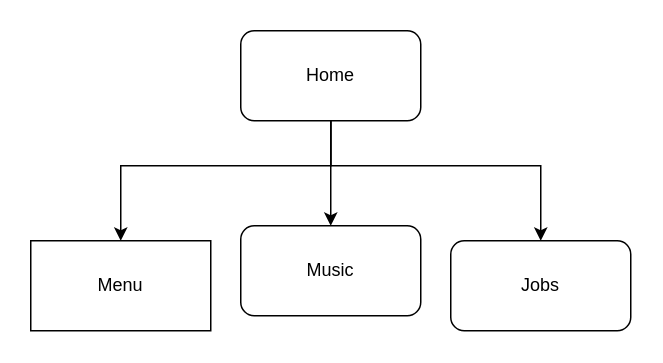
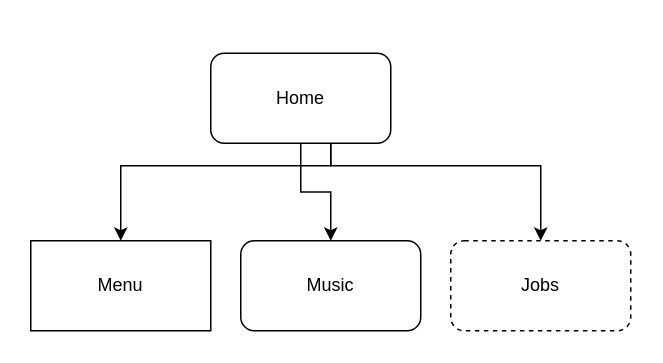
  <mxCell id="0" />
  <mxCell id="1" parent="0" />
  <mxCell id="2" value="" style="edgeStyle=orthogonalEdgeStyle;rounded=0;orthogonalLoop=1;jettySize=auto;html=1;" edge="1" parent="1" source="5" target="6"><mxGeometry relative="1" as="geometry"><Array as="points"><mxPoint x="220" y="110" /><mxPoint x="80" y="110" /></Array></mxGeometry></mxCell>
  <mxCell id="3" style="edgeStyle=orthogonalEdgeStyle;rounded=0;orthogonalLoop=1;jettySize=auto;html=1;entryX=0.5;entryY=0;entryDx=0;entryDy=0;" edge="1" parent="1" source="5" target="7"><mxGeometry relative="1" as="geometry" /></mxCell>
  <mxCell id="4" style="edgeStyle=orthogonalEdgeStyle;rounded=0;orthogonalLoop=1;jettySize=auto;html=1;entryX=0.5;entryY=0;entryDx=0;entryDy=0;" edge="1" parent="1" source="5" target="8"><mxGeometry relative="1" as="geometry"><Array as="points"><mxPoint x="220" y="110" /><mxPoint x="360" y="110" /></Array></mxGeometry></mxCell>
- <mxCell id="5" value="Home" style="rounded=1;whiteSpace=wrap;html=1;" vertex="1" parent="1"><mxGeometry x="160" y="20" width="120" height="60" as="geometry" /></mxCell>
+ <mxCell id="5" value="Home" style="rounded=1;whiteSpace=wrap;html=1;" vertex="1" parent="1"><mxGeometry x="140" y="35" width="120" height="60" as="geometry" /></mxCell>
  <mxCell id="6" value="Menu" style="whiteSpace=wrap;html=1;rounded=0;" vertex="1" parent="1"><mxGeometry x="20" y="160" width="120" height="60" as="geometry" /></mxCell>
- <mxCell id="7" value="Music" style="rounded=1;whiteSpace=wrap;html=1;" vertex="1" parent="1"><mxGeometry x="160" y="150" width="120" height="60" as="geometry" /></mxCell>
- <mxCell id="8" value="Jobs" style="rounded=1;whiteSpace=wrap;html=1;" vertex="1" parent="1"><mxGeometry x="300" y="160" width="120" height="60" as="geometry" /></mxCell>
+ <mxCell id="7" value="Music" style="rounded=1;whiteSpace=wrap;html=1;" vertex="1" parent="1"><mxGeometry x="160" y="160" width="120" height="60" as="geometry" /></mxCell>
+ <mxCell id="8" value="Jobs" style="rounded=1;whiteSpace=wrap;html=1;dashed=1;" vertex="1" parent="1"><mxGeometry x="300" y="160" width="120" height="60" as="geometry" /></mxCell>
